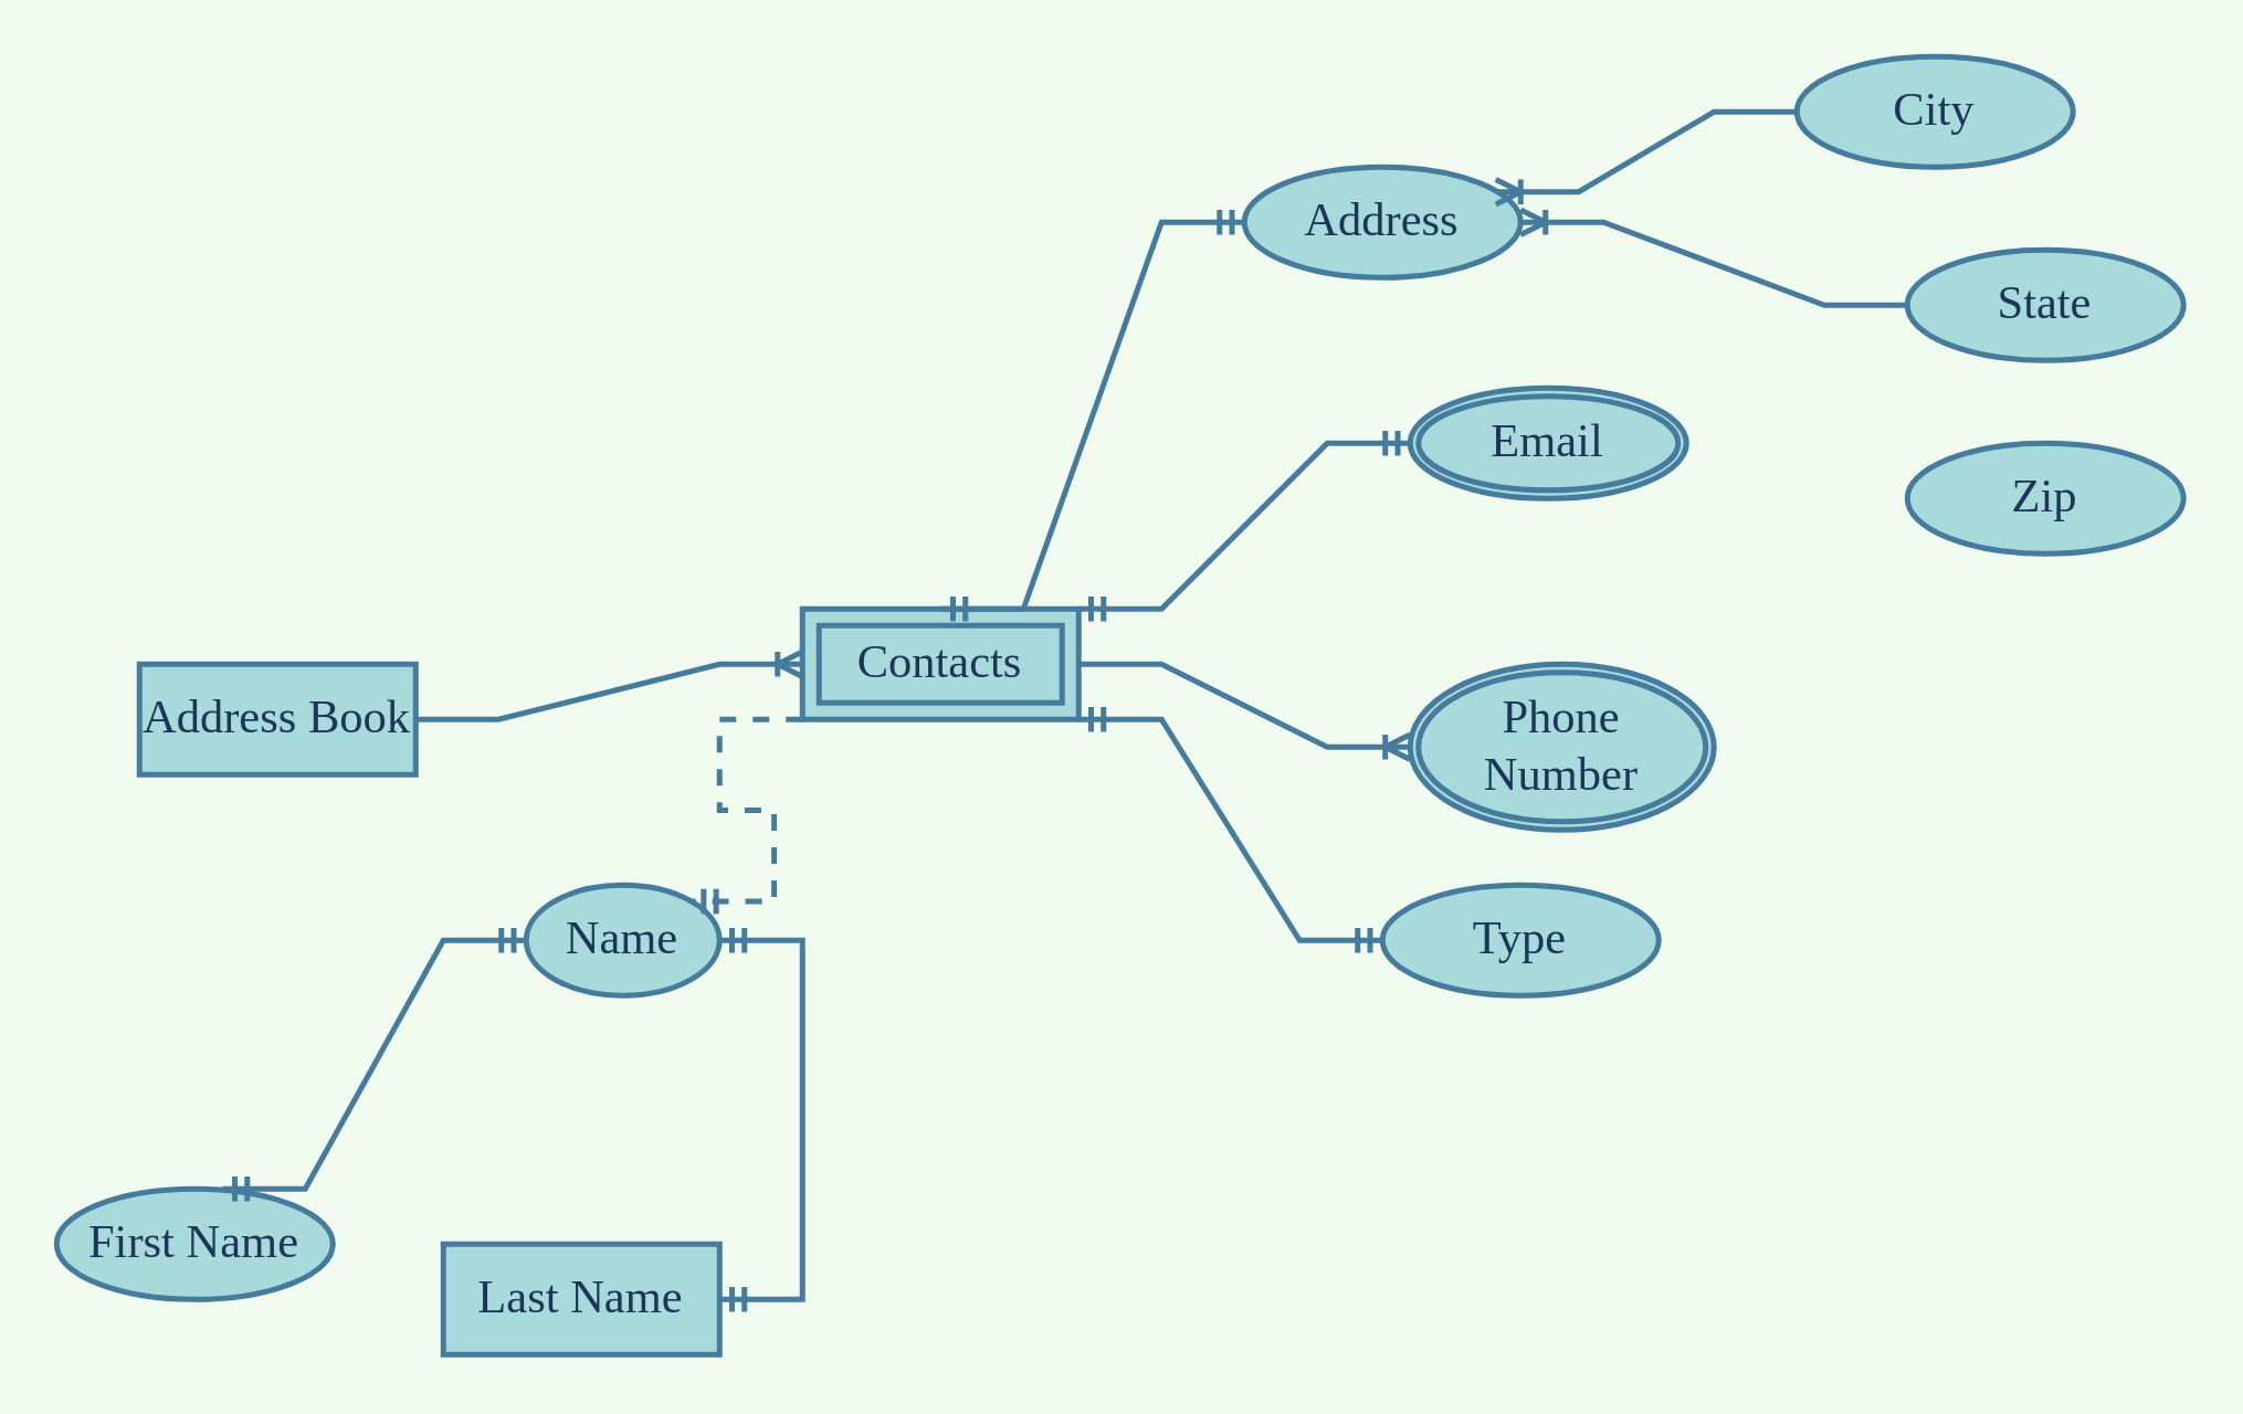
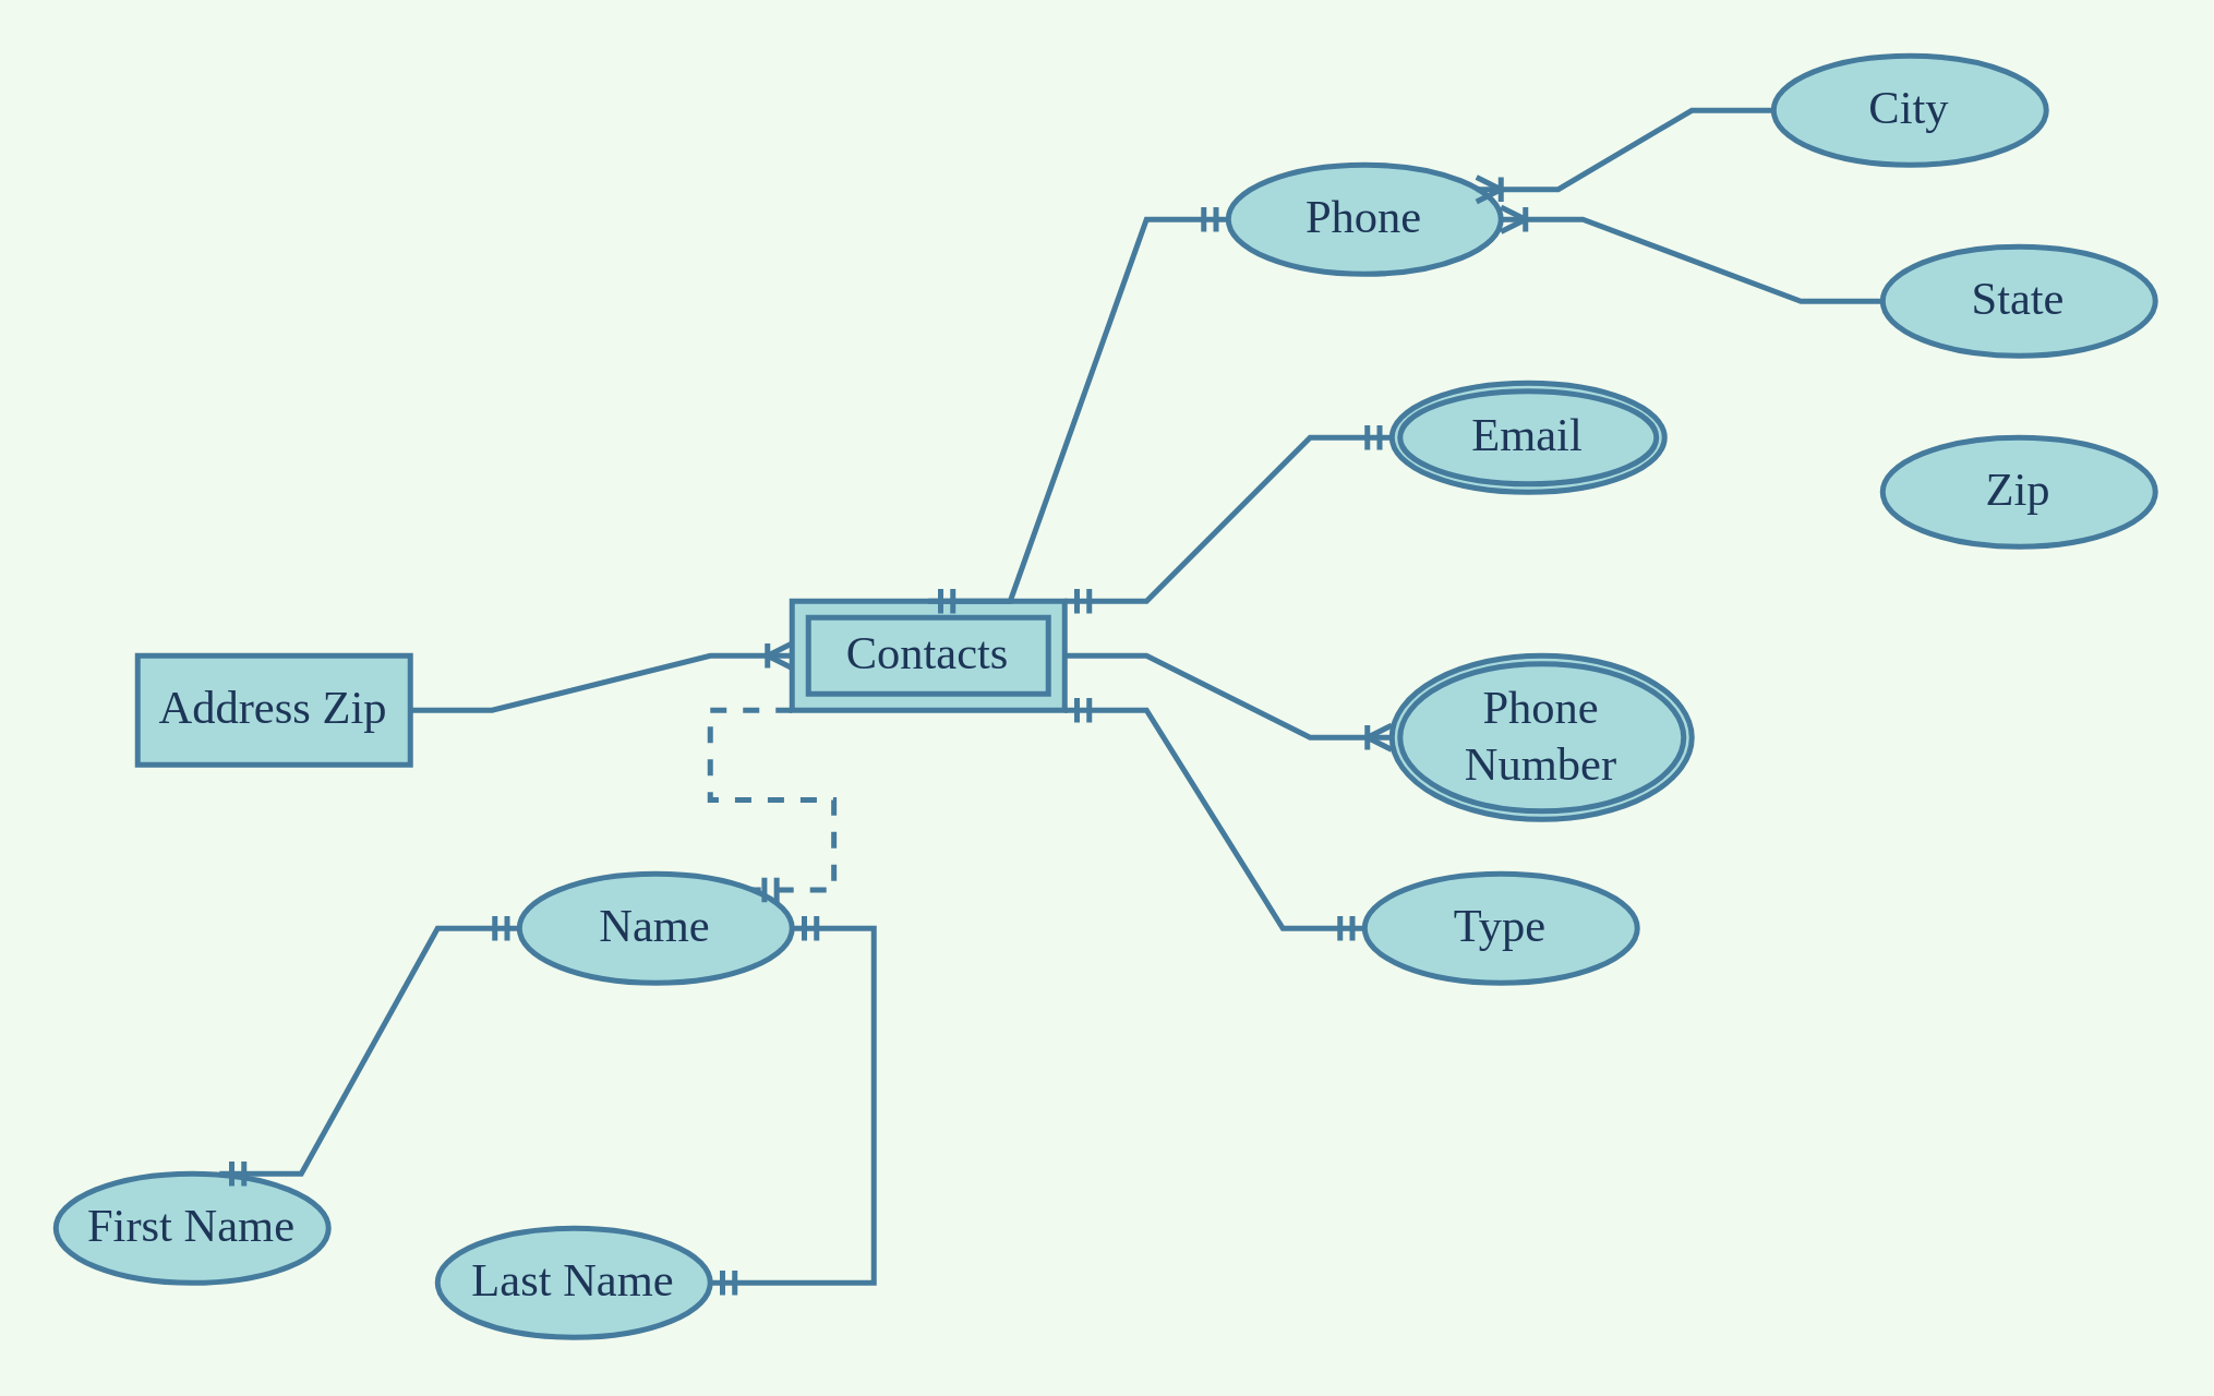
  <mxCell id="0" />
  <mxCell id="1" parent="0" />
- <mxCell id="2" value="Address Book" style="whiteSpace=wrap;html=1;align=center;fontFamily=Times New Roman;fontSize=17;labelBackgroundColor=none;strokeWidth=2;strokeColor=#457B9D;fillColor=#A8DADC;fontColor=#1D3557;rounded=0;" parent="1" vertex="1"><mxGeometry x="50" y="240" width="100" height="40" as="geometry" /></mxCell>
+ <mxCell id="2" value="Address Zip" style="whiteSpace=wrap;html=1;align=center;fontFamily=Times New Roman;fontSize=17;labelBackgroundColor=none;strokeWidth=2;strokeColor=#457B9D;fillColor=#A8DADC;fontColor=#1D3557;rounded=0;" parent="1" vertex="1"><mxGeometry x="50" y="240" width="100" height="40" as="geometry" /></mxCell>
  <mxCell id="3" value="Contacts" style="shape=ext;margin=3;double=1;whiteSpace=wrap;html=1;align=center;fontFamily=Times New Roman;fontSize=17;labelBackgroundColor=none;strokeWidth=2;strokeColor=#457B9D;fillColor=#A8DADC;fontColor=#1D3557;rounded=0;" parent="1" vertex="1"><mxGeometry x="290" y="220" width="100" height="40" as="geometry" /></mxCell>
  <mxCell id="4" value="" style="edgeStyle=entityRelationEdgeStyle;fontSize=17;html=1;endArrow=ERoneToMany;rounded=0;entryX=0;entryY=0.5;entryDx=0;entryDy=0;fontFamily=Times New Roman;fontColor=#1D3557;labelBackgroundColor=none;strokeWidth=2;strokeColor=#457B9D;" parent="1" target="3" edge="1"><mxGeometry width="100" height="100" relative="1" as="geometry"><mxPoint x="150" y="260" as="sourcePoint" /><mxPoint x="250" y="160" as="targetPoint" /></mxGeometry></mxCell>
  <mxCell id="5" value="Zip" style="ellipse;whiteSpace=wrap;html=1;align=center;fontFamily=Times New Roman;fontSize=17;labelBackgroundColor=none;strokeWidth=2;strokeColor=#457B9D;fillColor=#A8DADC;fontColor=#1D3557;rounded=0;" parent="1" vertex="1"><mxGeometry x="690" y="160" width="100" height="40" as="geometry" /></mxCell>
  <mxCell id="6" value="City" style="ellipse;whiteSpace=wrap;html=1;align=center;fontFamily=Times New Roman;fontSize=17;labelBackgroundColor=none;strokeWidth=2;strokeColor=#457B9D;fillColor=#A8DADC;fontColor=#1D3557;rounded=0;" parent="1" vertex="1"><mxGeometry x="650" y="20" width="100" height="40" as="geometry" /></mxCell>
- <mxCell id="7" value="Last Name" style="whiteSpace=wrap;html=1;align=center;fontFamily=Times New Roman;fontSize=17;labelBackgroundColor=none;strokeWidth=2;strokeColor=#457B9D;fillColor=#A8DADC;fontColor=#1D3557;rounded=0;" parent="1" vertex="1"><mxGeometry x="160" y="450" width="100" height="40" as="geometry" /></mxCell>
+ <mxCell id="7" value="Last Name" style="ellipse;whiteSpace=wrap;html=1;align=center;fontFamily=Times New Roman;fontSize=17;labelBackgroundColor=none;strokeWidth=2;strokeColor=#457B9D;fillColor=#A8DADC;fontColor=#1D3557;rounded=0;" parent="1" vertex="1"><mxGeometry x="160" y="450" width="100" height="40" as="geometry" /></mxCell>
  <mxCell id="8" value="State" style="ellipse;whiteSpace=wrap;html=1;align=center;fontFamily=Times New Roman;fontSize=17;labelBackgroundColor=none;strokeWidth=2;strokeColor=#457B9D;fillColor=#A8DADC;fontColor=#1D3557;rounded=0;" parent="1" vertex="1"><mxGeometry x="690" y="90" width="100" height="40" as="geometry" /></mxCell>
  <mxCell id="9" value="Type" style="ellipse;whiteSpace=wrap;html=1;align=center;fontFamily=Times New Roman;fontSize=17;labelBackgroundColor=none;strokeWidth=2;strokeColor=#457B9D;fillColor=#A8DADC;fontColor=#1D3557;rounded=0;" parent="1" vertex="1"><mxGeometry x="500" y="320" width="100" height="40" as="geometry" /></mxCell>
  <mxCell id="10" value="Phone Number" style="ellipse;shape=doubleEllipse;margin=3;whiteSpace=wrap;html=1;align=center;fontFamily=Times New Roman;fontSize=17;labelBackgroundColor=none;strokeWidth=2;strokeColor=#457B9D;fillColor=#A8DADC;fontColor=#1D3557;rounded=0;" parent="1" vertex="1"><mxGeometry x="510" y="240" width="110" height="60" as="geometry" /></mxCell>
  <mxCell id="11" value="" style="edgeStyle=entityRelationEdgeStyle;fontSize=17;html=1;endArrow=ERoneToMany;rounded=0;exitX=1;exitY=0.5;exitDx=0;exitDy=0;fontFamily=Times New Roman;fontColor=#1D3557;labelBackgroundColor=none;strokeWidth=2;strokeColor=#457B9D;" parent="1" source="3" target="10" edge="1"><mxGeometry width="100" height="100" relative="1" as="geometry"><mxPoint x="390" y="360" as="sourcePoint" /><mxPoint x="490" y="260" as="targetPoint" /></mxGeometry></mxCell>
  <mxCell id="12" value="" style="edgeStyle=entityRelationEdgeStyle;fontSize=17;html=1;endArrow=ERmandOne;startArrow=ERmandOne;rounded=0;exitX=1;exitY=1;exitDx=0;exitDy=0;entryX=0;entryY=0.5;entryDx=0;entryDy=0;fontFamily=Times New Roman;fontColor=#1D3557;labelBackgroundColor=none;strokeWidth=2;strokeColor=#457B9D;" parent="1" source="3" target="9" edge="1"><mxGeometry width="100" height="100" relative="1" as="geometry"><mxPoint x="390" y="360" as="sourcePoint" /><mxPoint x="490" y="260" as="targetPoint" /></mxGeometry></mxCell>
  <mxCell id="13" value="" style="edgeStyle=entityRelationEdgeStyle;fontSize=17;html=1;endArrow=ERmandOne;startArrow=ERmandOne;rounded=0;exitX=1;exitY=0;exitDx=0;exitDy=0;entryX=0;entryY=0.5;entryDx=0;entryDy=0;fontFamily=Times New Roman;fontColor=#1D3557;labelBackgroundColor=none;strokeWidth=2;strokeColor=#457B9D;" parent="1" source="3" target="14" edge="1"><mxGeometry width="100" height="100" relative="1" as="geometry"><mxPoint x="250" y="210" as="sourcePoint" /><mxPoint x="350" y="110" as="targetPoint" /></mxGeometry></mxCell>
  <mxCell id="14" value="Email" style="ellipse;shape=doubleEllipse;margin=3;whiteSpace=wrap;html=1;align=center;fontFamily=Times New Roman;fontSize=17;labelBackgroundColor=none;strokeWidth=2;strokeColor=#457B9D;fillColor=#A8DADC;fontColor=#1D3557;rounded=0;" parent="1" vertex="1"><mxGeometry x="510" y="140" width="100" height="40" as="geometry" /></mxCell>
- <mxCell id="15" value="Name" style="ellipse;whiteSpace=wrap;html=1;align=center;fontFamily=Times New Roman;fontSize=17;labelBackgroundColor=none;strokeWidth=2;strokeColor=#457B9D;fillColor=#A8DADC;fontColor=#1D3557;rounded=0;" parent="1" vertex="1"><mxGeometry x="190" y="320" width="70" height="40" as="geometry" /></mxCell>
+ <mxCell id="15" value="Name" style="ellipse;whiteSpace=wrap;html=1;align=center;fontFamily=Times New Roman;fontSize=17;labelBackgroundColor=none;strokeWidth=2;strokeColor=#457B9D;fillColor=#A8DADC;fontColor=#1D3557;rounded=0;" parent="1" vertex="1"><mxGeometry x="190" y="320" width="100" height="40" as="geometry" /></mxCell>
  <mxCell id="16" value="" style="edgeStyle=entityRelationEdgeStyle;fontSize=17;html=1;endArrow=ERmandOne;rounded=0;entryX=1;entryY=0;entryDx=0;entryDy=0;exitX=0;exitY=1;exitDx=0;exitDy=0;fontFamily=Times New Roman;fontColor=#1D3557;labelBackgroundColor=none;strokeWidth=2;strokeColor=#457B9D;dashed=1;" parent="1" source="3" target="15" edge="1"><mxGeometry width="100" height="100" relative="1" as="geometry"><mxPoint x="380" y="360" as="sourcePoint" /><mxPoint x="480" y="260" as="targetPoint" /></mxGeometry></mxCell>
  <mxCell id="17" value="First Name" style="ellipse;whiteSpace=wrap;html=1;align=center;fontFamily=Times New Roman;fontSize=17;labelBackgroundColor=none;strokeWidth=2;strokeColor=#457B9D;fillColor=#A8DADC;fontColor=#1D3557;rounded=0;" parent="1" vertex="1"><mxGeometry x="20" y="430" width="100" height="40" as="geometry" /></mxCell>
  <mxCell id="18" value="" style="edgeStyle=entityRelationEdgeStyle;fontSize=17;html=1;endArrow=ERmandOne;startArrow=ERmandOne;rounded=0;exitX=1;exitY=0.5;exitDx=0;exitDy=0;fontFamily=Times New Roman;fontColor=#1D3557;labelBackgroundColor=none;strokeWidth=2;strokeColor=#457B9D;" parent="1" source="7" target="15" edge="1"><mxGeometry width="100" height="100" relative="1" as="geometry"><mxPoint x="150" y="460" as="sourcePoint" /><mxPoint x="220" y="360" as="targetPoint" /></mxGeometry></mxCell>
  <mxCell id="19" style="edgeStyle=orthogonalEdgeStyle;rounded=0;orthogonalLoop=1;jettySize=auto;html=1;exitX=0.5;exitY=1;exitDx=0;exitDy=0;fontFamily=Times New Roman;fontSize=17;fontColor=#1D3557;labelBackgroundColor=none;strokeWidth=2;strokeColor=#457B9D;" parent="1" source="7" target="7" edge="1"><mxGeometry relative="1" as="geometry" /></mxCell>
- <mxCell id="20" value="Address" style="ellipse;whiteSpace=wrap;html=1;align=center;fontFamily=Times New Roman;fontSize=17;labelBackgroundColor=none;strokeWidth=2;strokeColor=#457B9D;fillColor=#A8DADC;fontColor=#1D3557;rounded=0;" parent="1" vertex="1"><mxGeometry x="450" y="60" width="100" height="40" as="geometry" /></mxCell>
+ <mxCell id="20" value="Phone" style="ellipse;whiteSpace=wrap;html=1;align=center;fontFamily=Times New Roman;fontSize=17;labelBackgroundColor=none;strokeWidth=2;strokeColor=#457B9D;fillColor=#A8DADC;fontColor=#1D3557;rounded=0;" parent="1" vertex="1"><mxGeometry x="450" y="60" width="100" height="40" as="geometry" /></mxCell>
  <mxCell id="21" value="" style="edgeStyle=entityRelationEdgeStyle;fontSize=17;html=1;endArrow=ERoneToMany;rounded=0;exitX=0;exitY=0.5;exitDx=0;exitDy=0;entryX=1;entryY=0.5;entryDx=0;entryDy=0;fontFamily=Times New Roman;fontColor=#1D3557;labelBackgroundColor=none;strokeWidth=2;strokeColor=#457B9D;" parent="1" source="8" target="20" edge="1"><mxGeometry width="100" height="100" relative="1" as="geometry"><mxPoint x="290" y="140" as="sourcePoint" /><mxPoint x="390" y="40" as="targetPoint" /></mxGeometry></mxCell>
  <mxCell id="22" value="" style="edgeStyle=entityRelationEdgeStyle;fontSize=17;html=1;endArrow=ERoneToMany;rounded=0;entryX=0.91;entryY=0.225;entryDx=0;entryDy=0;exitX=0;exitY=0.5;exitDx=0;exitDy=0;fontFamily=Times New Roman;fontColor=#1D3557;labelBackgroundColor=none;strokeWidth=2;strokeColor=#457B9D;entryPerimeter=0;" parent="1" source="6" target="20" edge="1"><mxGeometry width="100" height="100" relative="1" as="geometry"><mxPoint x="310" y="100" as="sourcePoint" /><mxPoint x="410" as="targetPoint" y="0" /></mxGeometry></mxCell>
  <mxCell id="23" value="" style="edgeStyle=entityRelationEdgeStyle;fontSize=17;html=1;endArrow=ERmandOne;startArrow=ERmandOne;rounded=0;entryX=0;entryY=0.5;entryDx=0;entryDy=0;fontFamily=Times New Roman;fontColor=#1D3557;labelBackgroundColor=none;strokeWidth=2;strokeColor=#457B9D;" parent="1" target="20" edge="1"><mxGeometry width="100" height="100" relative="1" as="geometry"><mxPoint x="340" y="220" as="sourcePoint" /><mxPoint x="440" y="120" as="targetPoint" /></mxGeometry></mxCell>
  <mxCell id="24" value="" style="edgeStyle=entityRelationEdgeStyle;fontSize=17;html=1;endArrow=ERmandOne;startArrow=ERmandOne;rounded=0;entryX=0;entryY=0.5;entryDx=0;entryDy=0;fontFamily=Times New Roman;fontColor=#1D3557;labelBackgroundColor=none;strokeWidth=2;strokeColor=#457B9D;" parent="1" target="15" edge="1"><mxGeometry width="100" height="100" relative="1" as="geometry"><mxPoint x="80" y="430" as="sourcePoint" /><mxPoint x="180" y="330" as="targetPoint" /></mxGeometry></mxCell>
